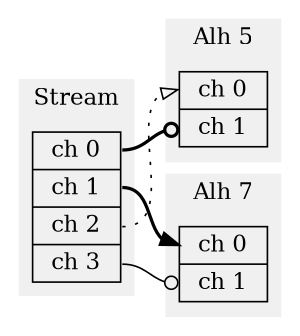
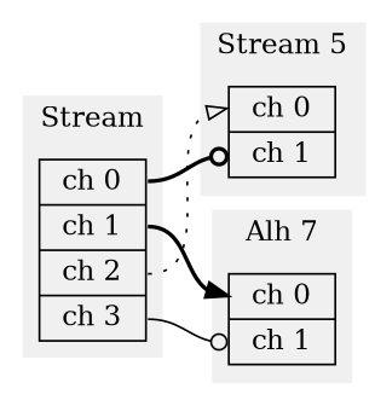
  digraph {
    compound=true
    rankdir=LR
    fontname="DejaVu Serif"
    node [shape=record fontname="DejaVu Serif"]
    edge [headport=ch_1 style=bold arrowhead=odot fontname="DejaVu Serif"]
    n1 [label="<ch_0>ch 0\n                     |<ch_1>ch 1"]
    n2 [label="<ch_0>ch 0\n                     |<ch_1>ch 1\n                     |<ch_2>ch 2\n                     |<ch_3>ch 3"]
    n3 [label="<ch_0>ch 0\n                     |<ch_1>ch 1"]
    subgraph cluster_1 {
      color="#f0f0f0"
-     label="Alh 5"
+     label="Stream 5"
      style=filled
      n1
    }
    subgraph cluster_2 {
      color="#f0f0f0"
      label=Stream
      style=filled
      n2
    }
    subgraph cluster_3 {
      color="#f0f0f0"
      label="Alh 7"
      style=filled
      n3
    }
    n2 -> n1 [tailport=ch_0]
    n2 -> n1 [headport=ch_0 tailport=ch_2 style=dotted arrowhead=onormal]
    n2 -> n3 [headport=ch_0 tailport=ch_1 arrowhead=normal]
    n2 -> n3 [tailport=ch_3 style=solid]
  }
